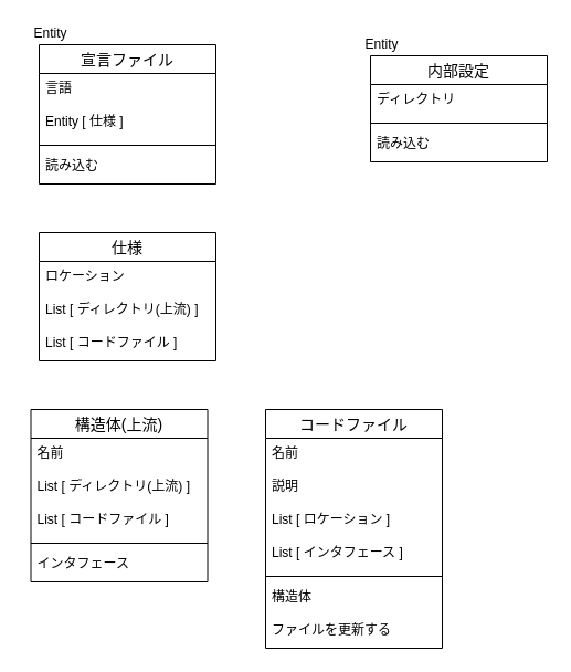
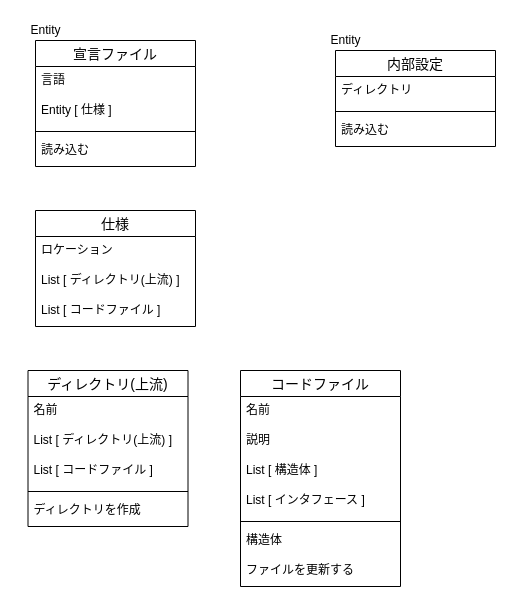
  <mxCell id="0" />
  <mxCell id="1" parent="0" />
  <mxCell id="2" value="" style="group" parent="1" vertex="1" connectable="0"><mxGeometry x="20" y="20" width="175" height="136" as="geometry" /></mxCell>
  <mxCell id="3" value="宣言ファイル" style="swimlane;fontStyle=0;childLayout=stackLayout;horizontal=1;startSize=26;horizontalStack=0;resizeParent=1;resizeParentMax=0;resizeLast=0;collapsible=1;marginBottom=0;align=center;fontSize=14;" parent="2" vertex="1"><mxGeometry x="15" y="20" width="160" height="126" as="geometry"><mxRectangle x="110" y="80" width="120" height="26" as="alternateBounds" /></mxGeometry></mxCell>
  <mxCell id="4" value="言語" style="text;strokeColor=none;fillColor=none;spacingLeft=4;spacingRight=4;overflow=hidden;rotatable=0;points=[[0,0.5],[1,0.5]];portConstraint=eastwest;fontSize=12;" parent="3" vertex="1"><mxGeometry y="26" width="160" height="30" as="geometry" /></mxCell>
  <mxCell id="5" value="Entity [ 仕様 ]" style="text;strokeColor=none;fillColor=none;spacingLeft=4;spacingRight=4;overflow=hidden;rotatable=0;points=[[0,0.5],[1,0.5]];portConstraint=eastwest;fontSize=12;" parent="3" vertex="1"><mxGeometry y="56" width="160" height="30" as="geometry" /></mxCell>
  <mxCell id="6" value="" style="line;strokeWidth=1;rotatable=0;dashed=0;labelPosition=right;align=left;verticalAlign=middle;spacingTop=0;spacingLeft=6;points=[];portConstraint=eastwest;strokeColor=default;" vertex="1" parent="3"><mxGeometry y="86" width="160" height="10" as="geometry" /></mxCell>
  <mxCell id="7" value="読み込む" style="text;strokeColor=none;fillColor=none;spacingLeft=4;spacingRight=4;overflow=hidden;rotatable=0;points=[[0,0.5],[1,0.5]];portConstraint=eastwest;fontSize=12;" parent="3" vertex="1"><mxGeometry y="96" width="160" height="30" as="geometry" /></mxCell>
  <mxCell id="8" value="Entity" style="text;html=1;align=center;verticalAlign=middle;resizable=0;points=[];autosize=1;strokeColor=none;fillColor=none;" parent="2" vertex="1"><mxGeometry width="50" height="20" as="geometry" /></mxCell>
  <mxCell id="9" value="" style="group" parent="1" vertex="1" connectable="0"><mxGeometry x="320" y="30" width="175" height="106" as="geometry" /></mxCell>
  <mxCell id="10" value="内部設定" style="swimlane;fontStyle=0;childLayout=stackLayout;horizontal=1;startSize=26;horizontalStack=0;resizeParent=1;resizeParentMax=0;resizeLast=0;collapsible=1;marginBottom=0;align=center;fontSize=14;" parent="9" vertex="1"><mxGeometry x="15" y="20" width="160" height="96" as="geometry" /></mxCell>
  <mxCell id="11" value="ディレクトリ" style="text;strokeColor=none;fillColor=none;spacingLeft=4;spacingRight=4;overflow=hidden;rotatable=0;points=[[0,0.5],[1,0.5]];portConstraint=eastwest;fontSize=12;" parent="10" vertex="1"><mxGeometry y="26" width="160" height="30" as="geometry" /></mxCell>
  <mxCell id="12" value="" style="line;strokeWidth=1;rotatable=0;dashed=0;labelPosition=right;align=left;verticalAlign=middle;spacingTop=0;spacingLeft=6;points=[];portConstraint=eastwest;strokeColor=default;" vertex="1" parent="10"><mxGeometry y="56" width="160" height="10" as="geometry" /></mxCell>
  <mxCell id="13" value="読み込む" style="text;strokeColor=none;fillColor=none;spacingLeft=4;spacingRight=4;overflow=hidden;rotatable=0;points=[[0,0.5],[1,0.5]];portConstraint=eastwest;fontSize=12;" parent="10" vertex="1"><mxGeometry y="66" width="160" height="30" as="geometry" /></mxCell>
  <mxCell id="14" value="Entity" style="text;html=1;align=center;verticalAlign=middle;resizable=0;points=[];autosize=1;strokeColor=none;fillColor=none;" parent="9" vertex="1"><mxGeometry width="50" height="20" as="geometry" /></mxCell>
  <mxCell id="15" value="仕様" style="swimlane;fontStyle=0;childLayout=stackLayout;horizontal=1;startSize=26;horizontalStack=0;resizeParent=1;resizeParentMax=0;resizeLast=0;collapsible=1;marginBottom=0;align=center;fontSize=14;" vertex="1" parent="1"><mxGeometry x="35" y="210" width="160" height="116" as="geometry" /></mxCell>
  <mxCell id="16" value="ロケーション" style="text;strokeColor=none;fillColor=none;spacingLeft=4;spacingRight=4;overflow=hidden;rotatable=0;points=[[0,0.5],[1,0.5]];portConstraint=eastwest;fontSize=12;" vertex="1" parent="15"><mxGeometry y="26" width="160" height="30" as="geometry" /></mxCell>
  <mxCell id="17" value="List [ ディレクトリ(上流) ]" style="text;strokeColor=none;fillColor=none;spacingLeft=4;spacingRight=4;overflow=hidden;rotatable=0;points=[[0,0.5],[1,0.5]];portConstraint=eastwest;fontSize=12;" vertex="1" parent="15"><mxGeometry y="56" width="160" height="30" as="geometry" /></mxCell>
  <mxCell id="18" value="List [ コードファイル ]" style="text;strokeColor=none;fillColor=none;spacingLeft=4;spacingRight=4;overflow=hidden;rotatable=0;points=[[0,0.5],[1,0.5]];portConstraint=eastwest;fontSize=12;" vertex="1" parent="15"><mxGeometry y="86" width="160" height="30" as="geometry" /></mxCell>
- <mxCell id="19" value="構造体(上流)" style="swimlane;fontStyle=0;childLayout=stackLayout;horizontal=1;startSize=26;horizontalStack=0;resizeParent=1;resizeParentMax=0;resizeLast=0;collapsible=1;marginBottom=0;align=center;fontSize=14;" vertex="1" parent="1"><mxGeometry x="27.5" y="370" width="160" height="156" as="geometry" /></mxCell>
+ <mxCell id="19" value="ディレクトリ(上流)" style="swimlane;fontStyle=0;childLayout=stackLayout;horizontal=1;startSize=26;horizontalStack=0;resizeParent=1;resizeParentMax=0;resizeLast=0;collapsible=1;marginBottom=0;align=center;fontSize=14;" vertex="1" parent="1"><mxGeometry x="27.5" y="370" width="160" height="156" as="geometry" /></mxCell>
  <mxCell id="20" value="名前" style="text;strokeColor=none;fillColor=none;spacingLeft=4;spacingRight=4;overflow=hidden;rotatable=0;points=[[0,0.5],[1,0.5]];portConstraint=eastwest;fontSize=12;" vertex="1" parent="19"><mxGeometry y="26" width="160" height="30" as="geometry" /></mxCell>
  <mxCell id="21" value="List [ ディレクトリ(上流) ]" style="text;strokeColor=none;fillColor=none;spacingLeft=4;spacingRight=4;overflow=hidden;rotatable=0;points=[[0,0.5],[1,0.5]];portConstraint=eastwest;fontSize=12;" vertex="1" parent="19"><mxGeometry y="56" width="160" height="30" as="geometry" /></mxCell>
  <mxCell id="22" value="List [ コードファイル ]" style="text;strokeColor=none;fillColor=none;spacingLeft=4;spacingRight=4;overflow=hidden;rotatable=0;points=[[0,0.5],[1,0.5]];portConstraint=eastwest;fontSize=12;" vertex="1" parent="19"><mxGeometry y="86" width="160" height="30" as="geometry" /></mxCell>
  <mxCell id="23" value="" style="line;strokeWidth=1;rotatable=0;dashed=0;labelPosition=right;align=left;verticalAlign=middle;spacingTop=0;spacingLeft=6;points=[];portConstraint=eastwest;strokeColor=default;" vertex="1" parent="19"><mxGeometry y="116" width="160" height="10" as="geometry" /></mxCell>
- <mxCell id="24" value="インタフェース" style="text;strokeColor=none;fillColor=none;spacingLeft=4;spacingRight=4;overflow=hidden;rotatable=0;points=[[0,0.5],[1,0.5]];portConstraint=eastwest;fontSize=12;" vertex="1" parent="19"><mxGeometry y="126" width="160" height="30" as="geometry" /></mxCell>
+ <mxCell id="24" value="ディレクトリを作成" style="text;strokeColor=none;fillColor=none;spacingLeft=4;spacingRight=4;overflow=hidden;rotatable=0;points=[[0,0.5],[1,0.5]];portConstraint=eastwest;fontSize=12;" vertex="1" parent="19"><mxGeometry y="126" width="160" height="30" as="geometry" /></mxCell>
  <mxCell id="25" value="コードファイル" style="swimlane;fontStyle=0;childLayout=stackLayout;horizontal=1;startSize=26;horizontalStack=0;resizeParent=1;resizeParentMax=0;resizeLast=0;collapsible=1;marginBottom=0;align=center;fontSize=14;" vertex="1" parent="1"><mxGeometry x="240" y="370" width="160" height="216" as="geometry" /></mxCell>
  <mxCell id="26" value="名前" style="text;strokeColor=none;fillColor=none;spacingLeft=4;spacingRight=4;overflow=hidden;rotatable=0;points=[[0,0.5],[1,0.5]];portConstraint=eastwest;fontSize=12;" vertex="1" parent="25"><mxGeometry y="26" width="160" height="30" as="geometry" /></mxCell>
  <mxCell id="27" value="説明" style="text;strokeColor=none;fillColor=none;spacingLeft=4;spacingRight=4;overflow=hidden;rotatable=0;points=[[0,0.5],[1,0.5]];portConstraint=eastwest;fontSize=12;" vertex="1" parent="25"><mxGeometry y="56" width="160" height="30" as="geometry" /></mxCell>
- <mxCell id="28" value="List [ ロケーション ]" style="text;strokeColor=none;fillColor=none;spacingLeft=4;spacingRight=4;overflow=hidden;rotatable=0;points=[[0,0.5],[1,0.5]];portConstraint=eastwest;fontSize=12;" vertex="1" parent="25"><mxGeometry y="86" width="160" height="30" as="geometry" /></mxCell>
+ <mxCell id="28" value="List [ 構造体 ]" style="text;strokeColor=none;fillColor=none;spacingLeft=4;spacingRight=4;overflow=hidden;rotatable=0;points=[[0,0.5],[1,0.5]];portConstraint=eastwest;fontSize=12;" vertex="1" parent="25"><mxGeometry y="86" width="160" height="30" as="geometry" /></mxCell>
  <mxCell id="29" value="List [ インタフェース ]" style="text;strokeColor=none;fillColor=none;spacingLeft=4;spacingRight=4;overflow=hidden;rotatable=0;points=[[0,0.5],[1,0.5]];portConstraint=eastwest;fontSize=12;" vertex="1" parent="25"><mxGeometry y="116" width="160" height="30" as="geometry" /></mxCell>
  <mxCell id="30" value="" style="line;strokeWidth=1;rotatable=0;dashed=0;labelPosition=right;align=left;verticalAlign=middle;spacingTop=0;spacingLeft=6;points=[];portConstraint=eastwest;strokeColor=default;" vertex="1" parent="25"><mxGeometry y="146" width="160" height="10" as="geometry" /></mxCell>
  <mxCell id="31" value="構造体" style="text;strokeColor=none;fillColor=none;spacingLeft=4;spacingRight=4;overflow=hidden;rotatable=0;points=[[0,0.5],[1,0.5]];portConstraint=eastwest;fontSize=12;" vertex="1" parent="25"><mxGeometry y="156" width="160" height="30" as="geometry" /></mxCell>
  <mxCell id="32" value="ファイルを更新する" style="text;strokeColor=none;fillColor=none;spacingLeft=4;spacingRight=4;overflow=hidden;rotatable=0;points=[[0,0.5],[1,0.5]];portConstraint=eastwest;fontSize=12;" vertex="1" parent="25"><mxGeometry y="186" width="160" height="30" as="geometry" /></mxCell>
